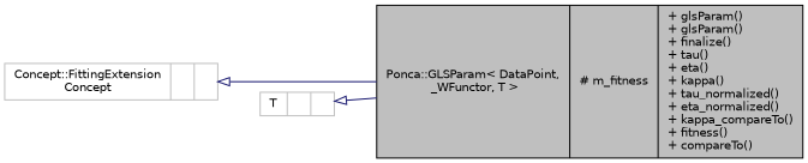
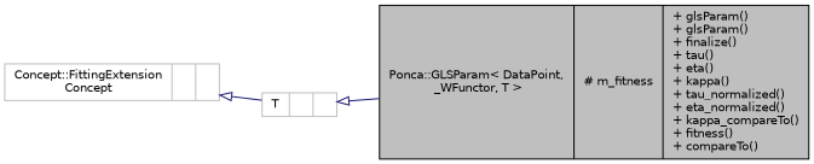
  digraph {
    rankdir=LR
    node [color=grey75 fontname=Helvetica fontsize=10 shape=record]
    edge [arrowtail=onormal color=midnightblue dir=back fontname=Helvetica fontsize=10 labelfontname=Helvetica labelfontsize=10 style=solid]
    n1 [color=black fillcolor=grey75 fontcolor=black height=0.2 label="{Ponca::GLSParam\< DataPoint,\l _WFunctor, T \>\n|# m_fitness\l|+ glsParam()\l+ glsParam()\l+ finalize()\l+ tau()\l+ eta()\l+ kappa()\l+ tau_normalized()\l+ eta_normalized()\l+ kappa_compareTo()\l+ fitness()\l+ compareTo()\l}" style=filled width=0.4]
    n2 [height=0.2 label="{Concept::FittingExtension\lConcept\n||}" width=0.4]
    n3 [height=0.2 label="{T\n||}" width=0.4]
-   n2 -> n1
+   n2 -> n3
    n3 -> n1
  }
